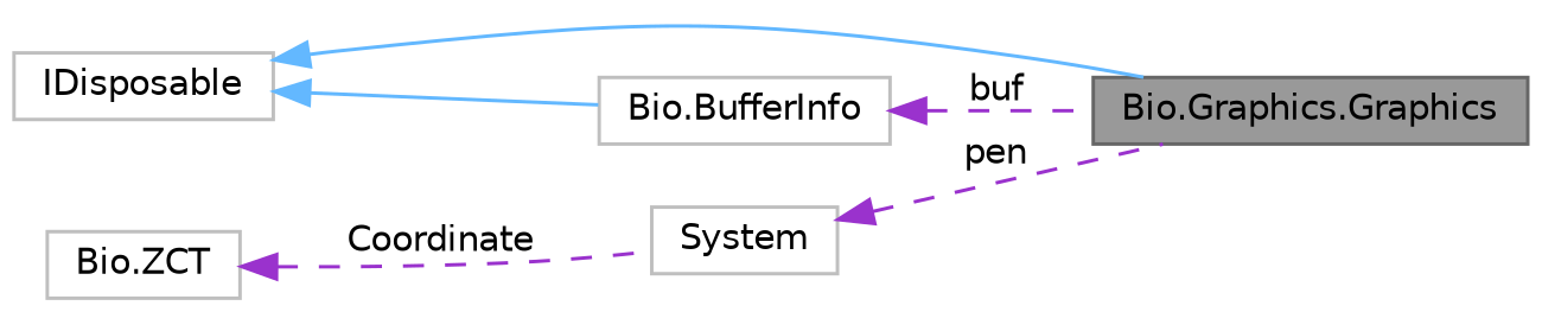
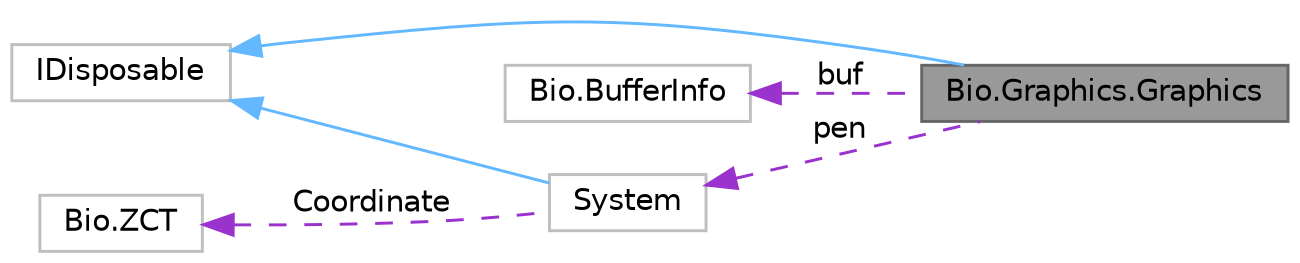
  digraph {
    rankdir=LR
    node [color=grey75 fillcolor=white fontname=Helvetica fontsize=10 shape=box style=filled]
    edge [color=darkorchid3 dir=back fontname=Helvetica fontsize=10 labelfontname=Helvetica labelfontsize=10 style=dashed]
    n1 [color=gray40 fillcolor=grey60 fontcolor=black height=0.2 label="Bio.Graphics.Graphics" width=0.4]
    n2 [height=0.2 label=IDisposable width=0.4]
    n3 [height=0.2 label="Bio.BufferInfo" width=0.4]
    n4 [height=0.2 label="Bio.ZCT" width=0.4]
    n5 [height=0.2 label=System width=0.4]
    n2 -> n1 [color=steelblue1 style=solid]
-   n2 -> n3 [color=steelblue1 style=solid]
+   n2 -> n5 [color=steelblue1 style=solid]
    n3 -> n1 [label=" buf"]
    n4 -> n5 [label=" Coordinate"]
    n5 -> n1 [label=" pen"]
  }
